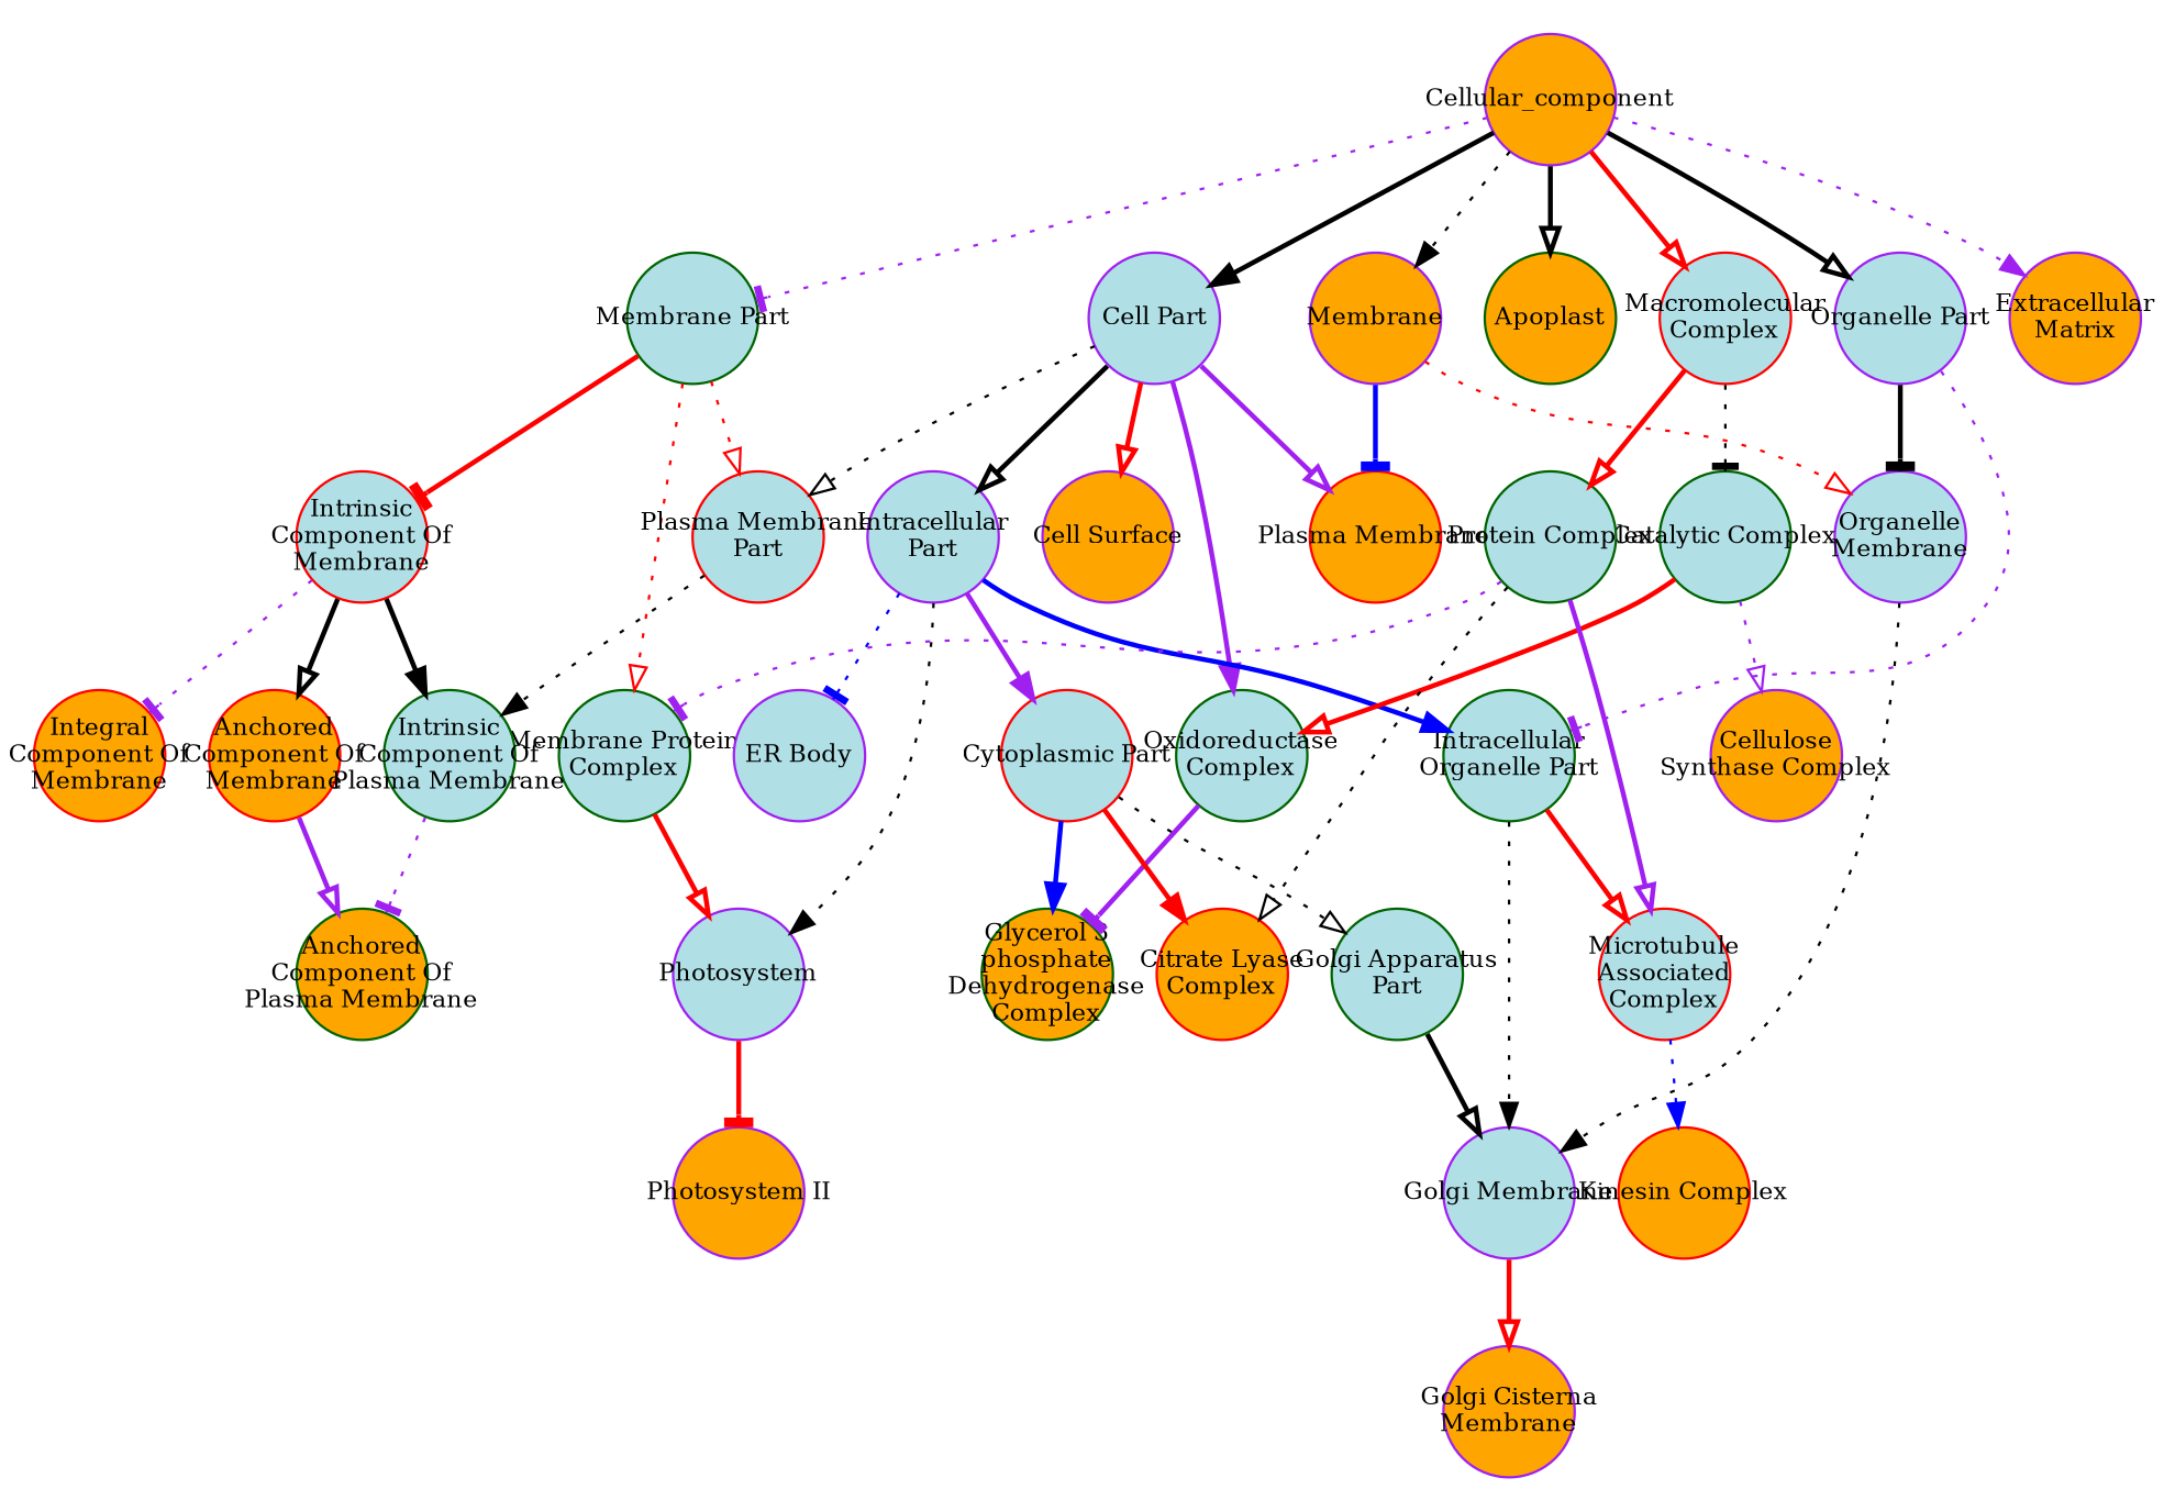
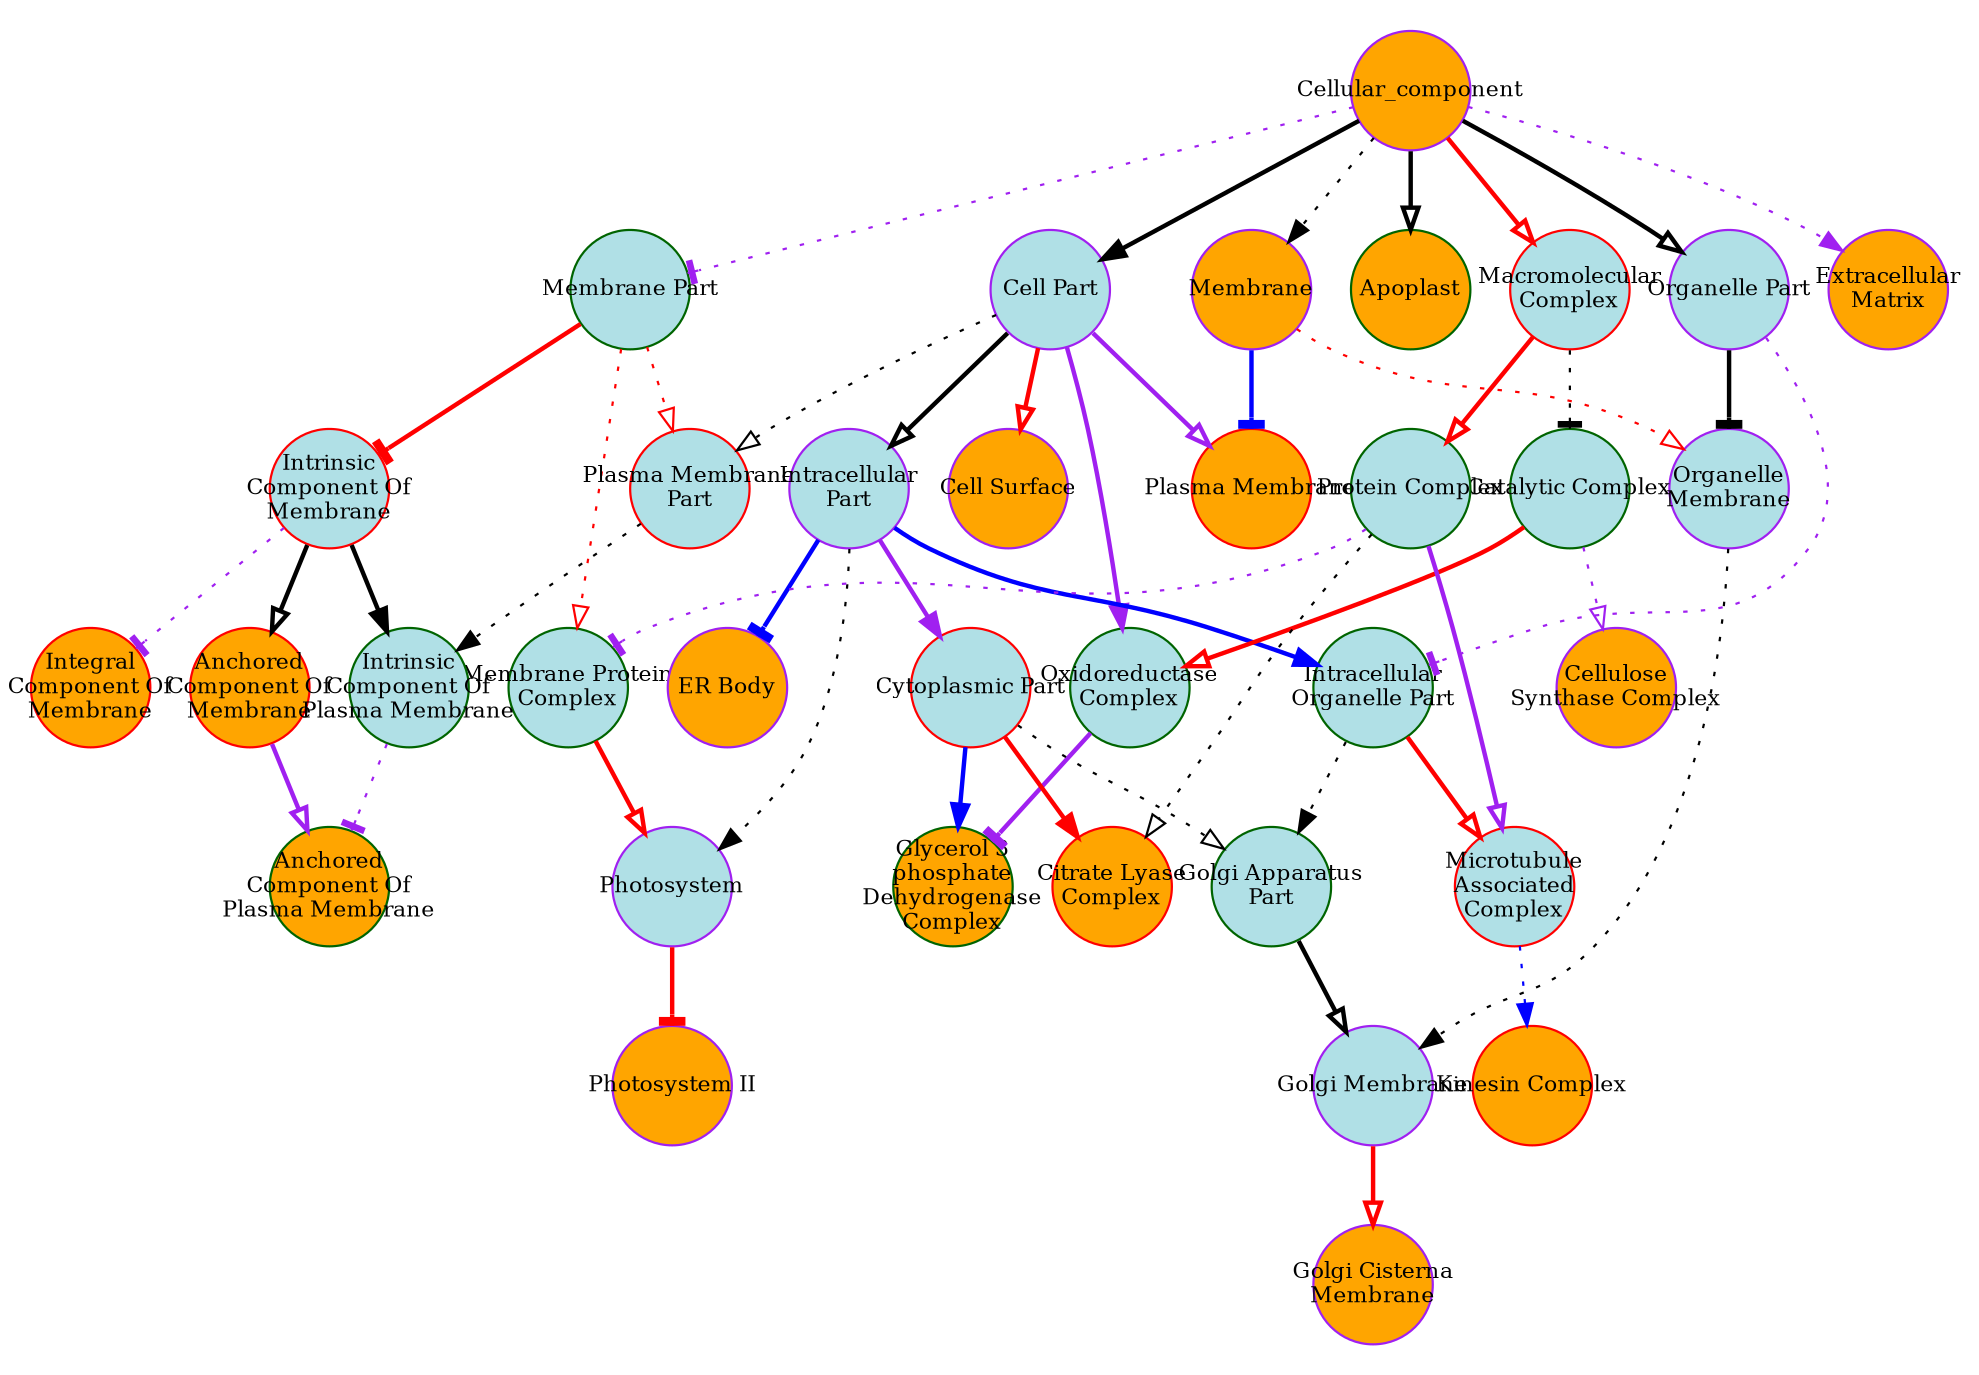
  digraph {
    node [color=purple fillcolor=powderblue fixedsize=true fontsize=10 shape=circle style=filled]
    edge [arrowhead=onormal color=black lty=solid style=bold]
    n1 [fillcolor=orange label=Cellular_component width=0.75]
    n2 [color=darkgreen label="Membrane Part" width=0.75]
    n3 [fillcolor=orange label=Membrane width=0.75]
    n4 [label="Cell Part" width=0.75]
    n5 [color=darkgreen fillcolor=orange label=Apoplast width=0.75]
    n6 [label="Organelle Part" width=0.75]
    n7 [color=red label="Macromolecular\nComplex" width=0.75]
    n8 [fillcolor=orange label="Extracellular\nMatrix" width=0.75]
    n9 [color=red label="Intrinsic\nComponent Of\nMembrane" width=0.75]
    n10 [color=darkgreen label="Membrane Protein\nComplex" width=0.75]
    n11 [color=red label="Plasma Membrane\nPart" width=0.75]
    n12 [color=red fillcolor=orange label="Plasma Membrane" width=0.75]
    n13 [label="Organelle\nMembrane" width=0.75]
    n14 [label="Intracellular\nPart" width=0.75]
    n15 [color=darkgreen label="Oxidoreductase\nComplex" width=0.75]
    n16 [fillcolor=orange label="Cell Surface" width=0.75]
    n17 [color=darkgreen label="Intracellular\nOrganelle Part" width=0.75]
    n18 [color=darkgreen label="Catalytic Complex" width=0.75]
    n19 [color=darkgreen label="Protein Complex" width=0.75]
    n20 [color=red fillcolor=orange label="Integral\nComponent Of\nMembrane" width=0.75]
    n21 [color=red fillcolor=orange label="Anchored\nComponent Of\nMembrane" width=0.75]
    n22 [color=darkgreen label="Intrinsic\nComponent Of\nPlasma Membrane" width=0.75]
    n23 [label=Photosystem width=0.75]
    n24 [color=darkgreen fillcolor=orange label="Anchored\nComponent Of\nPlasma Membrane" width=0.75]
    n25 [label="Golgi Membrane" width=0.75]
    n26 [color=red label="Cytoplasmic Part" width=0.75]
-   n27 [label="ER Body" width=0.75]
+   n27 [fillcolor=orange label="ER Body" width=0.75]
    n28 [color=darkgreen fillcolor=orange label="Glycerol 3\nphosphate\nDehydrogenase\nComplex" width=0.75]
    n29 [color=darkgreen label="Golgi Apparatus\nPart" width=0.75]
    n30 [color=red fillcolor=orange label="Citrate Lyase\nComplex" width=0.75]
    n31 [color=red label="Microtubule\nAssociated\nComplex" width=0.75]
    n32 [fillcolor=orange label="Photosystem II" width=0.75]
    n33 [color=red fillcolor=orange label="Kinesin Complex" width=0.75]
    n34 [fillcolor=orange label="Golgi Cisterna\nMembrane" width=0.75]
    n35 [fillcolor=orange label="Cellulose\nSynthase Complex" width=0.75]
    n1 -> n2 [arrowhead=tee color=purple style=dotted]
    n1 -> n3 [arrowhead=normal style=dotted]
    n1 -> n4 [arrowhead=normal]
    n1 -> n5
    n1 -> n6
    n1 -> n7 [color=red]
    n1 -> n8 [arrowhead=normal color=purple style=dotted]
    n2 -> n9 [arrowhead=tee color=red]
    n2 -> n10 [color=red style=dotted]
    n2 -> n11 [color=red style=dotted]
    n3 -> n12 [arrowhead=tee color=blue]
    n3 -> n13 [color=red style=dotted]
    n4 -> n11 [style=dotted]
    n4 -> n12 [color=purple]
    n4 -> n14
    n4 -> n15 [arrowhead=normal color=purple]
    n4 -> n16 [color=red]
    n6 -> n13 [arrowhead=tee]
    n6 -> n17 [arrowhead=tee color=purple style=dotted]
    n7 -> n18 [arrowhead=tee style=dotted]
    n7 -> n19 [color=red]
    n9 -> n20 [arrowhead=tee color=purple style=dotted]
    n9 -> n21
    n9 -> n22 [arrowhead=normal]
    n10 -> n23 [color=red]
    n11 -> n22 [arrowhead=normal style=dotted]
    n13 -> n25 [arrowhead=normal style=dotted]
    n14 -> n17 [arrowhead=normal color=blue]
    n14 -> n23 [arrowhead=normal style=dotted]
    n14 -> n26 [arrowhead=normal color=purple]
-   n14 -> n27 [arrowhead=tee color=blue style=dotted]
+   n14 -> n27 [arrowhead=tee color=blue]
    n15 -> n28 [arrowhead=tee color=purple]
-   n17 -> n25 [arrowhead=normal style=dotted]
+   n17 -> n29 [arrowhead=normal style=dotted]
    n17 -> n31 [color=red]
    n18 -> n15 [color=red]
    n18 -> n35 [color=purple style=dotted]
    n19 -> n10 [arrowhead=tee color=purple style=dotted]
    n19 -> n30 [style=dotted]
    n19 -> n31 [color=purple]
    n21 -> n24 [color=purple]
    n22 -> n24 [arrowhead=tee color=purple style=dotted]
    n23 -> n32 [arrowhead=tee color=red]
    n25 -> n34 [color=red]
    n26 -> n28 [arrowhead=normal color=blue]
    n26 -> n29 [style=dotted]
    n26 -> n30 [arrowhead=normal color=red]
    n29 -> n25
    n31 -> n33 [arrowhead=normal color=blue style=dotted]
  }
